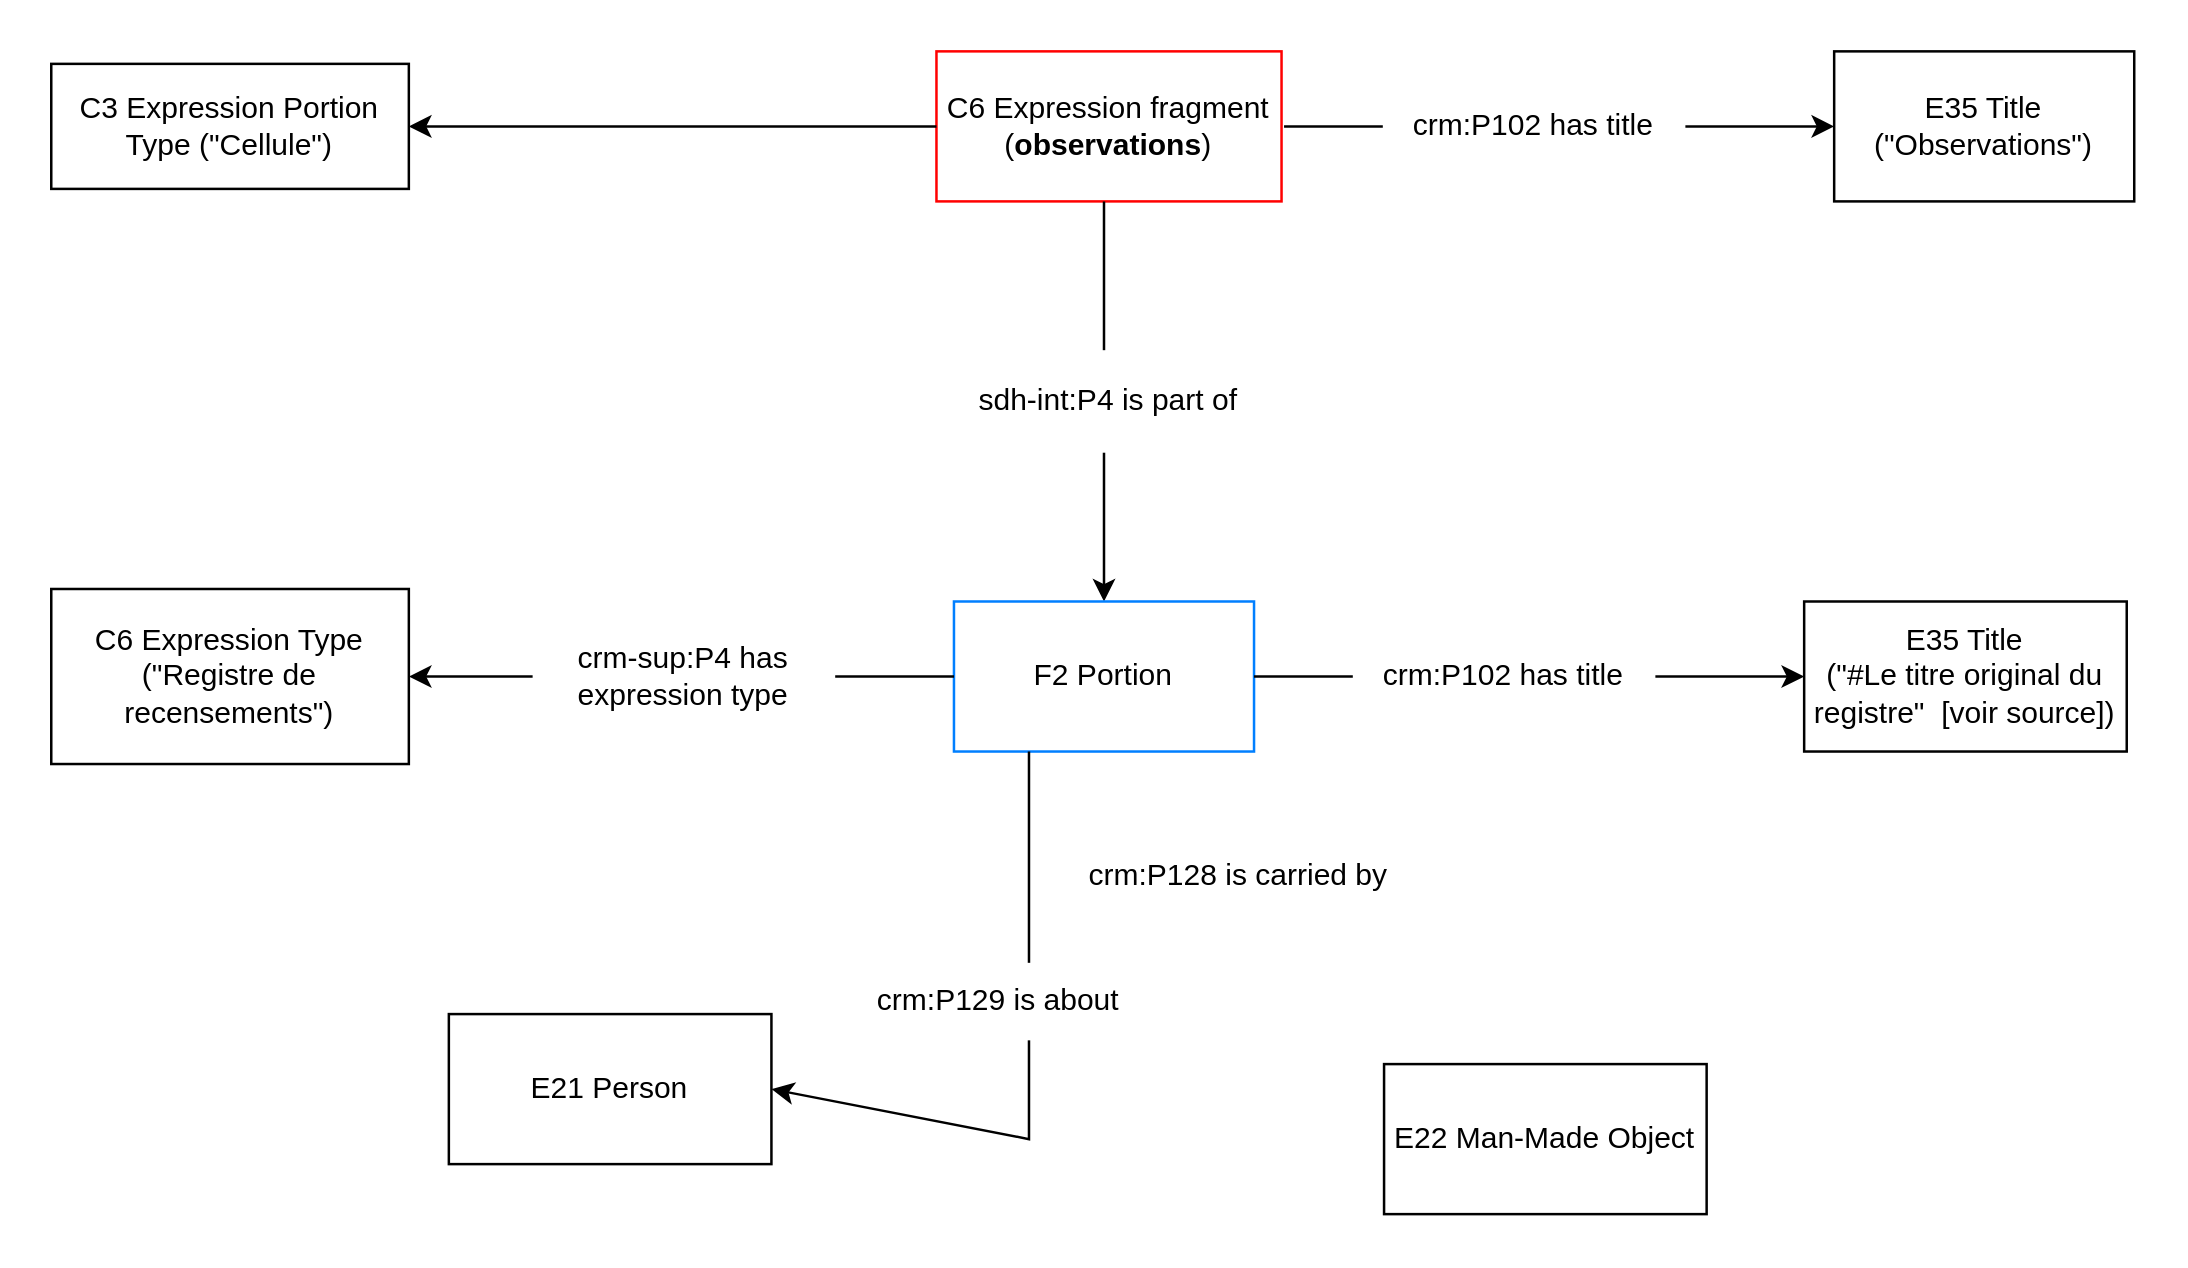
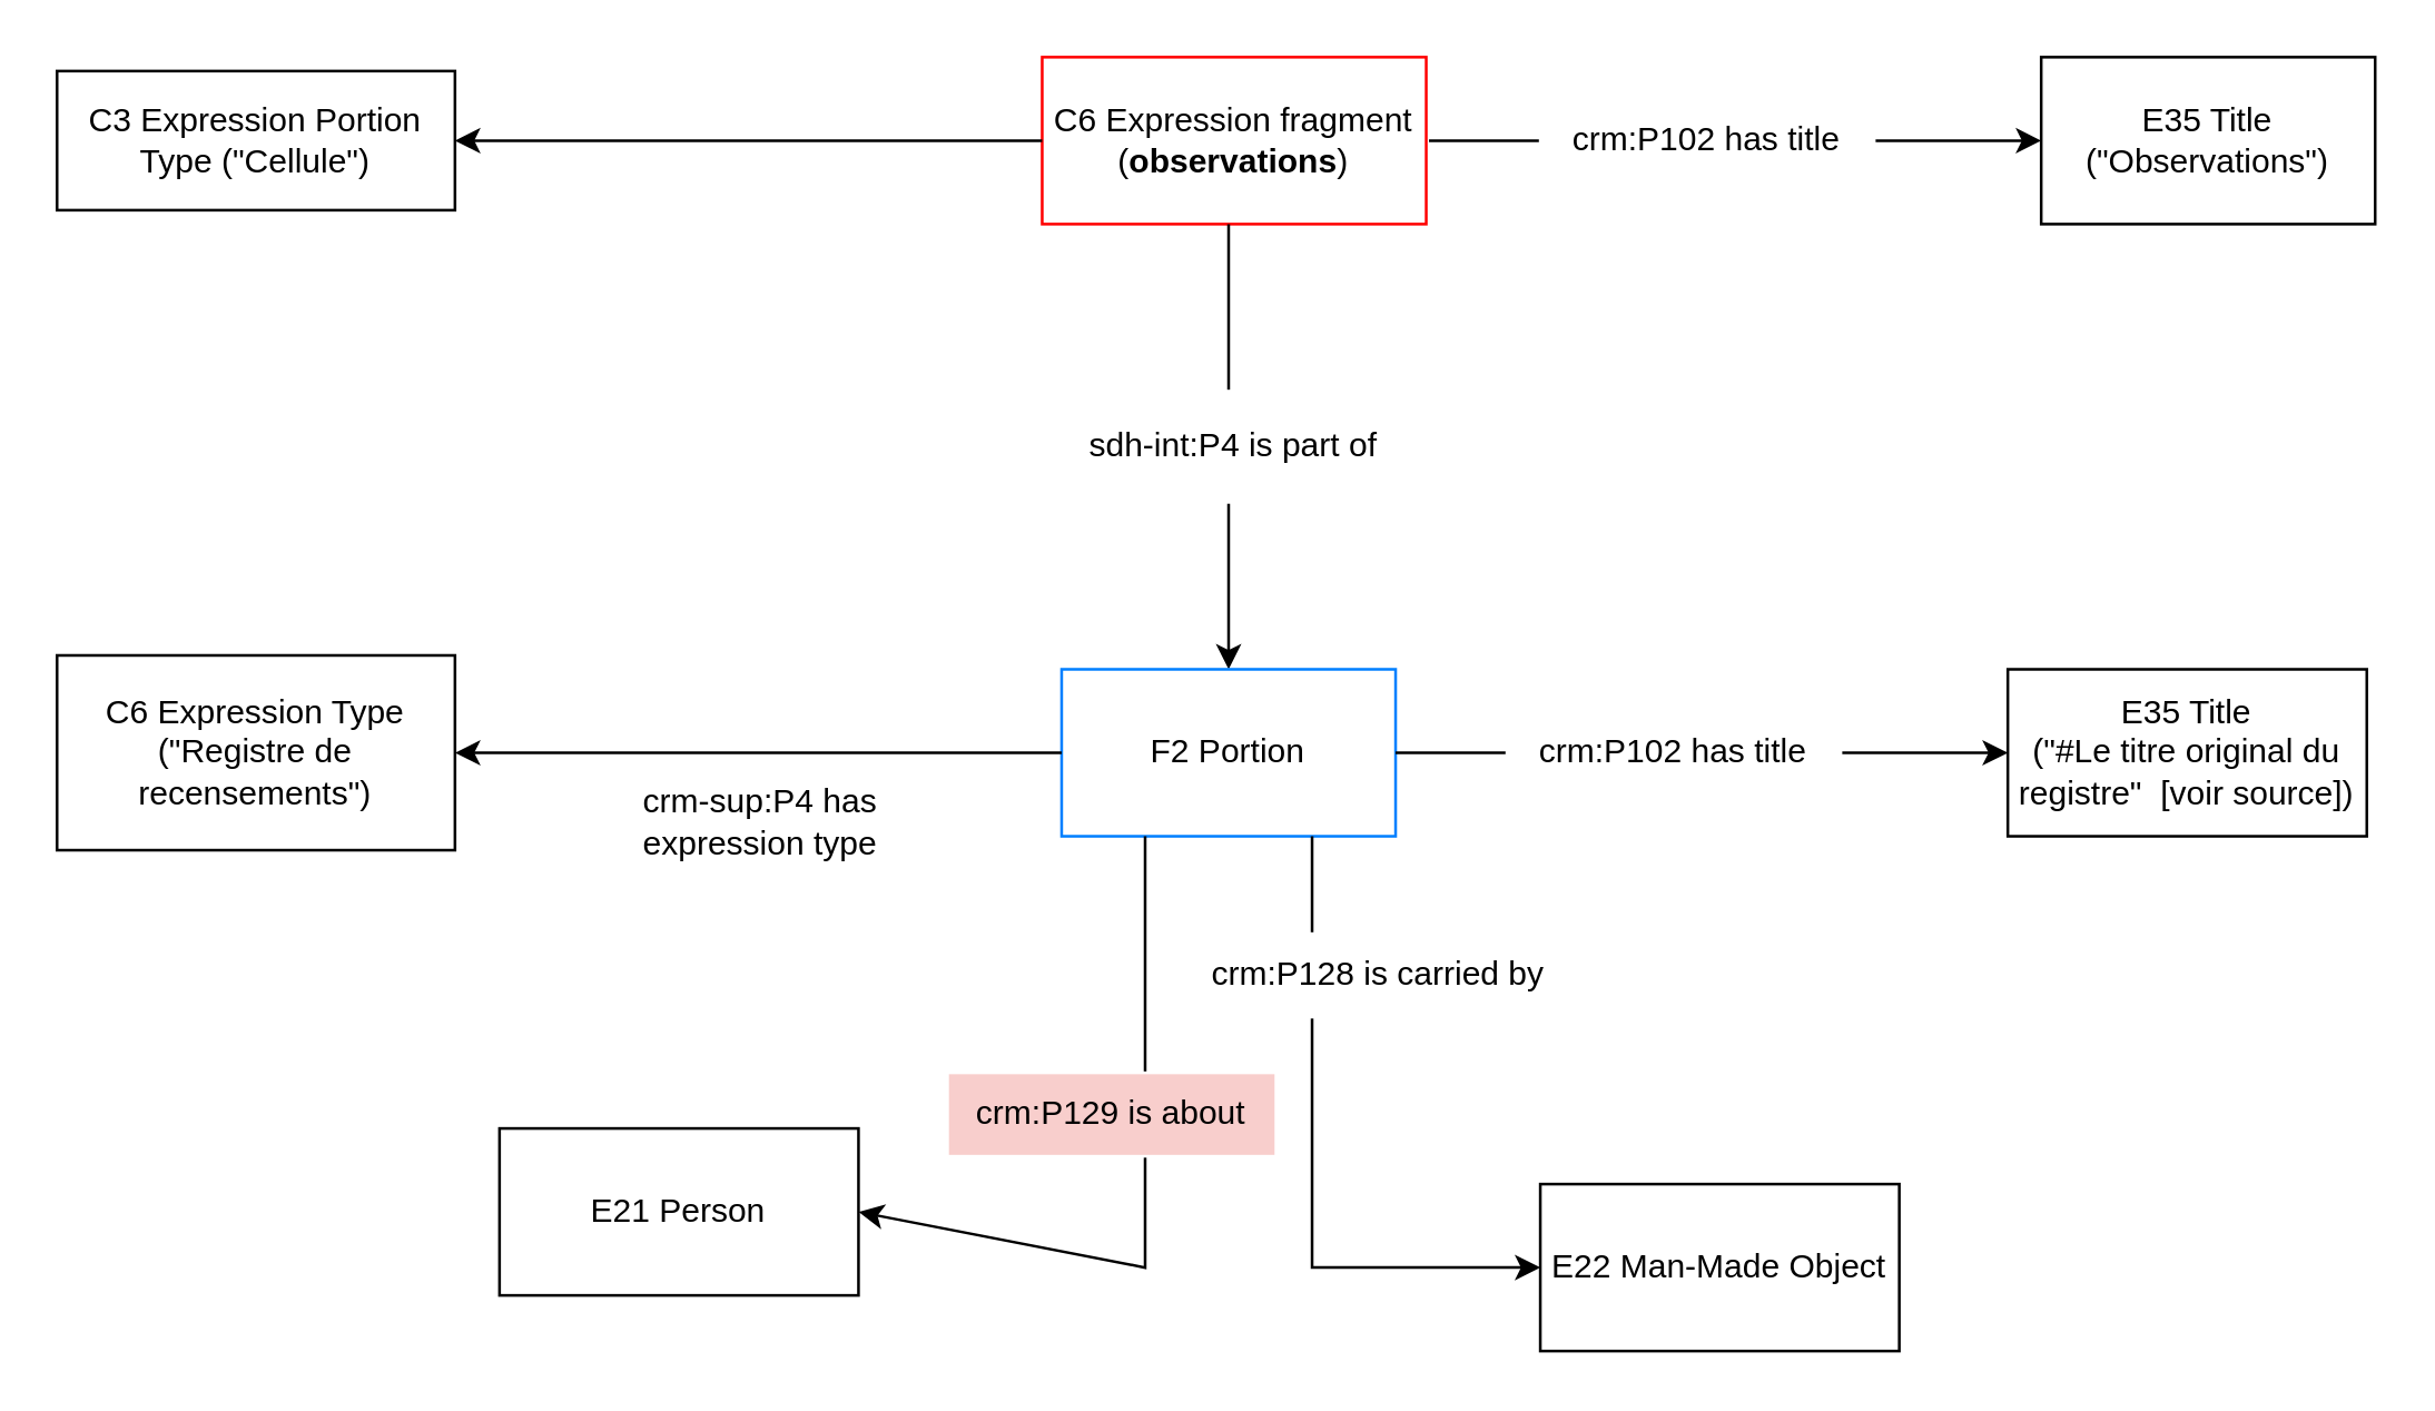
  <mxCell id="0" />
  <mxCell id="1" parent="0" />
  <mxCell id="2" value="C3 Expression Portion Type (&quot;Cellule&quot;)" style="rounded=0;whiteSpace=wrap;html=1;fillColor=default;strokeColor=#000000;" parent="1" vertex="1"><mxGeometry x="20" y="25" width="143" height="50" as="geometry" /></mxCell>
  <mxCell id="3" value="C6 Expression fragment&lt;div&gt;(&lt;b&gt;observations&lt;/b&gt;)&lt;/div&gt;" style="rounded=0;whiteSpace=wrap;html=1;strokeColor=#FF0000;" parent="1" vertex="1"><mxGeometry x="374" y="20" width="138" height="60" as="geometry" /></mxCell>
  <mxCell id="4" value="E35 Title&lt;div&gt;(&quot;Observations&quot;)&lt;/div&gt;" style="rounded=0;whiteSpace=wrap;html=1;" parent="1" vertex="1"><mxGeometry x="733" y="20" width="120" height="60" as="geometry" /></mxCell>
  <mxCell id="5" value="" style="endArrow=classic;html=1;rounded=0;entryX=0;entryY=0.5;entryDx=0;entryDy=0;" parent="1" target="4" edge="1"><mxGeometry width="50" height="50" relative="1" as="geometry"><mxPoint x="513" y="50" as="sourcePoint" /><mxPoint x="451" y="-110" as="targetPoint" /></mxGeometry></mxCell>
  <mxCell id="6" value="" style="endArrow=classic;html=1;rounded=0;entryX=1;entryY=0.5;entryDx=0;entryDy=0;exitX=0;exitY=0.5;exitDx=0;exitDy=0;" parent="1" target="2" edge="1" source="3"><mxGeometry width="50" height="50" relative="1" as="geometry"><mxPoint x="373" y="50" as="sourcePoint" /><mxPoint x="663" y="60" as="targetPoint" /></mxGeometry></mxCell>
  <mxCell id="7" value="crm:P102 has title" style="rounded=0;whiteSpace=wrap;html=1;strokeColor=#FFFFFF;" parent="1" vertex="1"><mxGeometry x="553" y="30" width="120" height="40" as="geometry" /></mxCell>
  <mxCell id="8" value="" style="endArrow=classic;html=1;rounded=0;entryX=0.5;entryY=0;entryDx=0;entryDy=0;exitX=0.5;exitY=1;exitDx=0;exitDy=0;" parent="1" target="9" edge="1"><mxGeometry width="50" height="50" relative="1" as="geometry"><mxPoint x="441" y="80" as="sourcePoint" /><mxPoint x="-197" y="259" as="targetPoint" /></mxGeometry></mxCell>
  <mxCell id="9" value="F2 Portion" style="rounded=0;whiteSpace=wrap;html=1;strokeColor=#007FFF;" parent="1" vertex="1"><mxGeometry x="381" y="240" width="120" height="60" as="geometry" /></mxCell>
  <mxCell id="10" value="sdh-int:P4 is part of" style="rounded=0;whiteSpace=wrap;html=1;strokeColor=#FFFFFF;" parent="1" vertex="1"><mxGeometry x="383" y="140" width="120" height="40" as="geometry" /></mxCell>
  <mxCell id="11" value="" style="endArrow=classic;html=1;rounded=0;exitX=0;exitY=0.5;exitDx=0;exitDy=0;" parent="1" source="9" edge="1"><mxGeometry width="50" height="50" relative="1" as="geometry"><mxPoint x="511" y="280" as="sourcePoint" /><mxPoint x="163" y="270" as="targetPoint" /></mxGeometry></mxCell>
  <mxCell id="12" value="C6 Expression Type (&quot;Registre de recensements&quot;)" style="rounded=0;whiteSpace=wrap;html=1;strokeColor=#000000;" parent="1" vertex="1"><mxGeometry x="20" y="235" width="143" height="70" as="geometry" /></mxCell>
- <mxCell id="13" value="crm-sup:P4 has expression type" style="rounded=0;whiteSpace=wrap;html=1;strokeColor=#FFFFFF;" parent="1" vertex="1"><mxGeometry x="213" y="250" width="120" height="40" as="geometry" /></mxCell>
+ <mxCell id="13" value="crm-sup:P4 has expression type" style="rounded=0;whiteSpace=wrap;html=1;strokeColor=#FFFFFF;" parent="1" vertex="1"><mxGeometry x="213" y="275" width="120" height="40" as="geometry" /></mxCell>
  <mxCell id="14" value="E35 Title&lt;div&gt;(&quot;#Le titre original du registre&quot;&amp;nbsp;&lt;span style=&quot;background-color: initial;&quot;&gt;&amp;nbsp;&lt;/span&gt;&lt;span style=&quot;background-color: initial;&quot;&gt;[voir source]&lt;/span&gt;&lt;span style=&quot;background-color: initial;&quot;&gt;)&lt;/span&gt;&lt;/div&gt;" style="rounded=0;whiteSpace=wrap;html=1;" parent="1" vertex="1"><mxGeometry x="721" y="240" width="129" height="60" as="geometry" /></mxCell>
  <mxCell id="15" value="" style="endArrow=classic;html=1;rounded=0;entryX=0;entryY=0.5;entryDx=0;entryDy=0;" parent="1" target="14" edge="1"><mxGeometry width="50" height="50" relative="1" as="geometry"><mxPoint x="501" y="270" as="sourcePoint" /><mxPoint x="439" y="110" as="targetPoint" /></mxGeometry></mxCell>
  <mxCell id="16" value="crm:P102 has title" style="rounded=0;whiteSpace=wrap;html=1;strokeColor=#FFFFFF;" parent="1" vertex="1"><mxGeometry x="541" y="250" width="120" height="40" as="geometry" /></mxCell>
  <mxCell id="17" value="E22 Man-Made Object" style="rounded=0;whiteSpace=wrap;html=1;" parent="1" vertex="1"><mxGeometry x="553" y="425" width="129" height="60" as="geometry" /></mxCell>
+ <mxCell id="18" value="" style="endArrow=classic;html=1;rounded=0;entryX=0;entryY=0.5;entryDx=0;entryDy=0;exitX=0.75;exitY=1;exitDx=0;exitDy=0;" parent="1" source="9" target="17" edge="1"><mxGeometry width="50" height="50" relative="1" as="geometry"><mxPoint x="420" y="375" as="sourcePoint" /><mxPoint x="640" y="375" as="targetPoint" /><Array as="points"><mxPoint x="471" y="455" /></Array></mxGeometry></mxCell>
  <mxCell id="19" value="E21 Person" style="rounded=0;whiteSpace=wrap;html=1;" parent="1" vertex="1"><mxGeometry x="179" y="405" width="129" height="60" as="geometry" /></mxCell>
  <mxCell id="20" value="" style="endArrow=classic;html=1;rounded=0;entryX=1;entryY=0.5;entryDx=0;entryDy=0;exitX=0.25;exitY=1;exitDx=0;exitDy=0;" parent="1" source="9" target="19" edge="1"><mxGeometry width="50" height="50" relative="1" as="geometry"><mxPoint x="481" y="310" as="sourcePoint" /><mxPoint x="563" y="465" as="targetPoint" /><Array as="points"><mxPoint x="411" y="455" /></Array></mxGeometry></mxCell>
- <mxCell id="21" value="crm:P129 is about" style="rounded=0;whiteSpace=wrap;html=1;strokeColor=#FFFFFF;" parent="1" vertex="1"><mxGeometry x="340" y="385" width="118" height="30" as="geometry" /></mxCell>
+ <mxCell id="21" value="crm:P129 is about" style="rounded=0;whiteSpace=wrap;html=1;strokeColor=#FFFFFF;fillColor=#f8cecc;" parent="1" vertex="1"><mxGeometry x="340" y="385" width="118" height="30" as="geometry" /></mxCell>
  <mxCell id="22" value="crm:P128 is carried by" style="rounded=0;whiteSpace=wrap;html=1;strokeColor=#FFFFFF;" parent="1" vertex="1"><mxGeometry x="430" y="335" width="130" height="30" as="geometry" /></mxCell>
